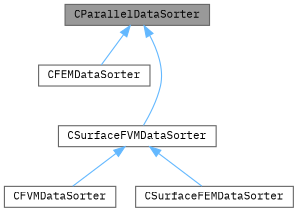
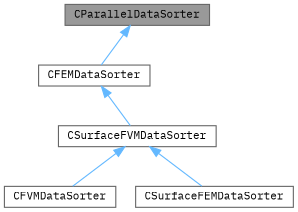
  digraph {
    fontname="IBM Plex Mono"
    node [color=gray40 fillcolor=white fontname="IBM Plex Mono" fontsize=10 shape=box style=filled]
    edge [color=steelblue1 dir=back fontname="IBM Plex Mono" fontsize=10 labelfontname=Helvetica labelfontsize=10 style=solid]
    n1 [fillcolor=grey60 fontcolor=black height=0.2 label=CParallelDataSorter width=0.4]
    n2 [height=0.2 label=CFEMDataSorter width=0.4]
    n3 [height=0.2 label=CSurfaceFVMDataSorter width=0.4]
    n4 [height=0.2 label=CFVMDataSorter width=0.4]
    n5 [height=0.2 label=CSurfaceFEMDataSorter width=0.4]
    n1 -> n2
-   n1 -> n3
+   n2 -> n3
    n3 -> n4
    n3 -> n5
  }
